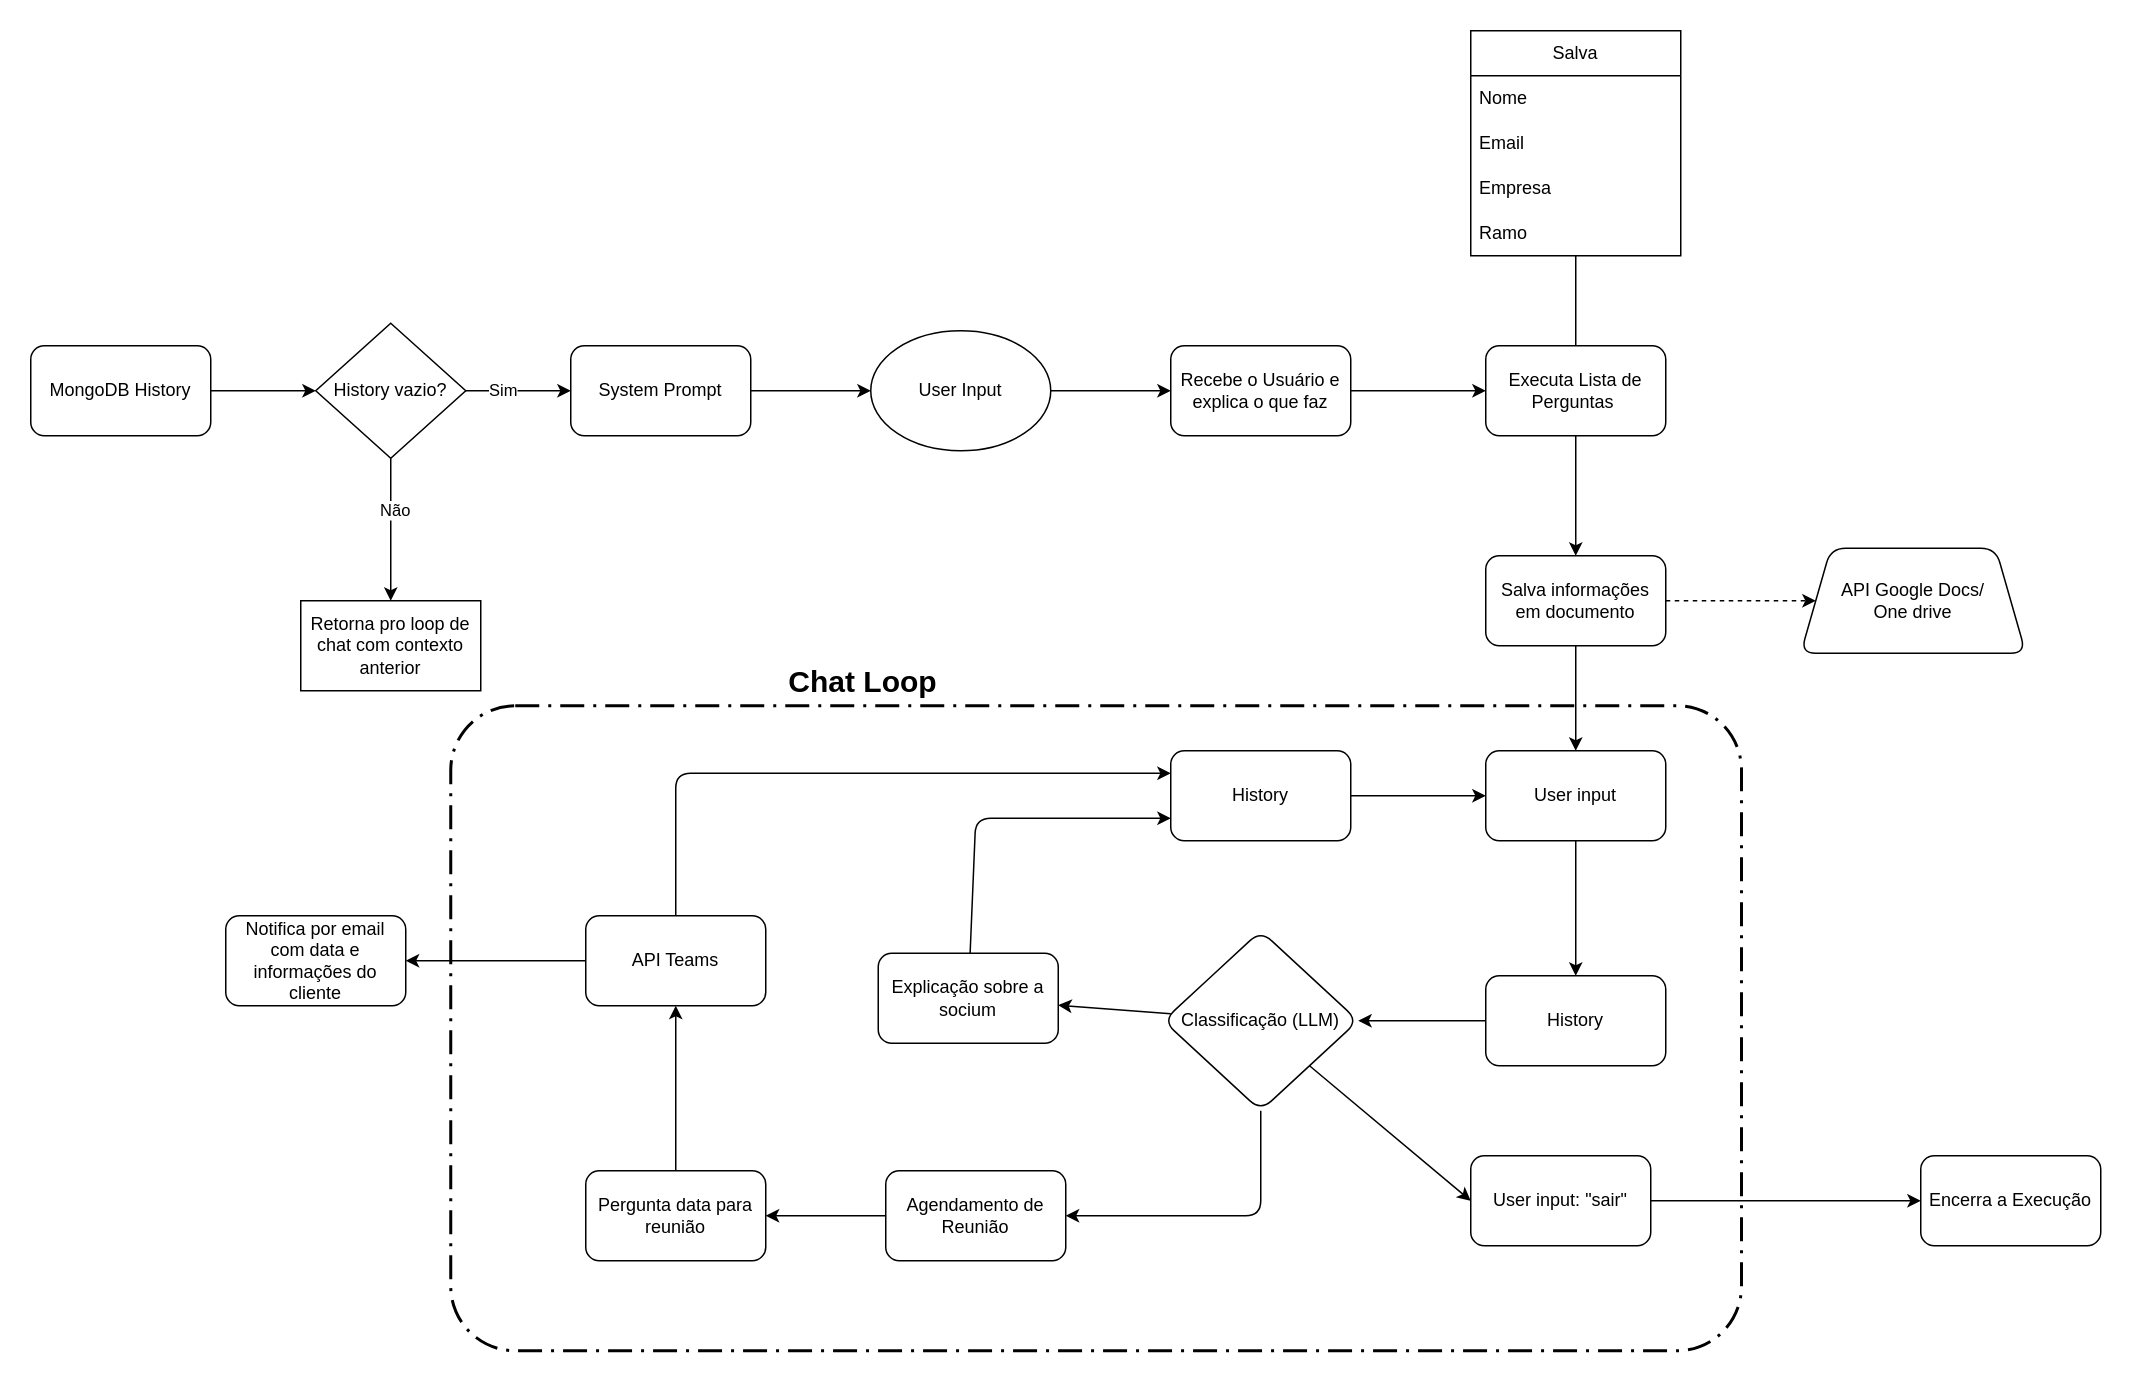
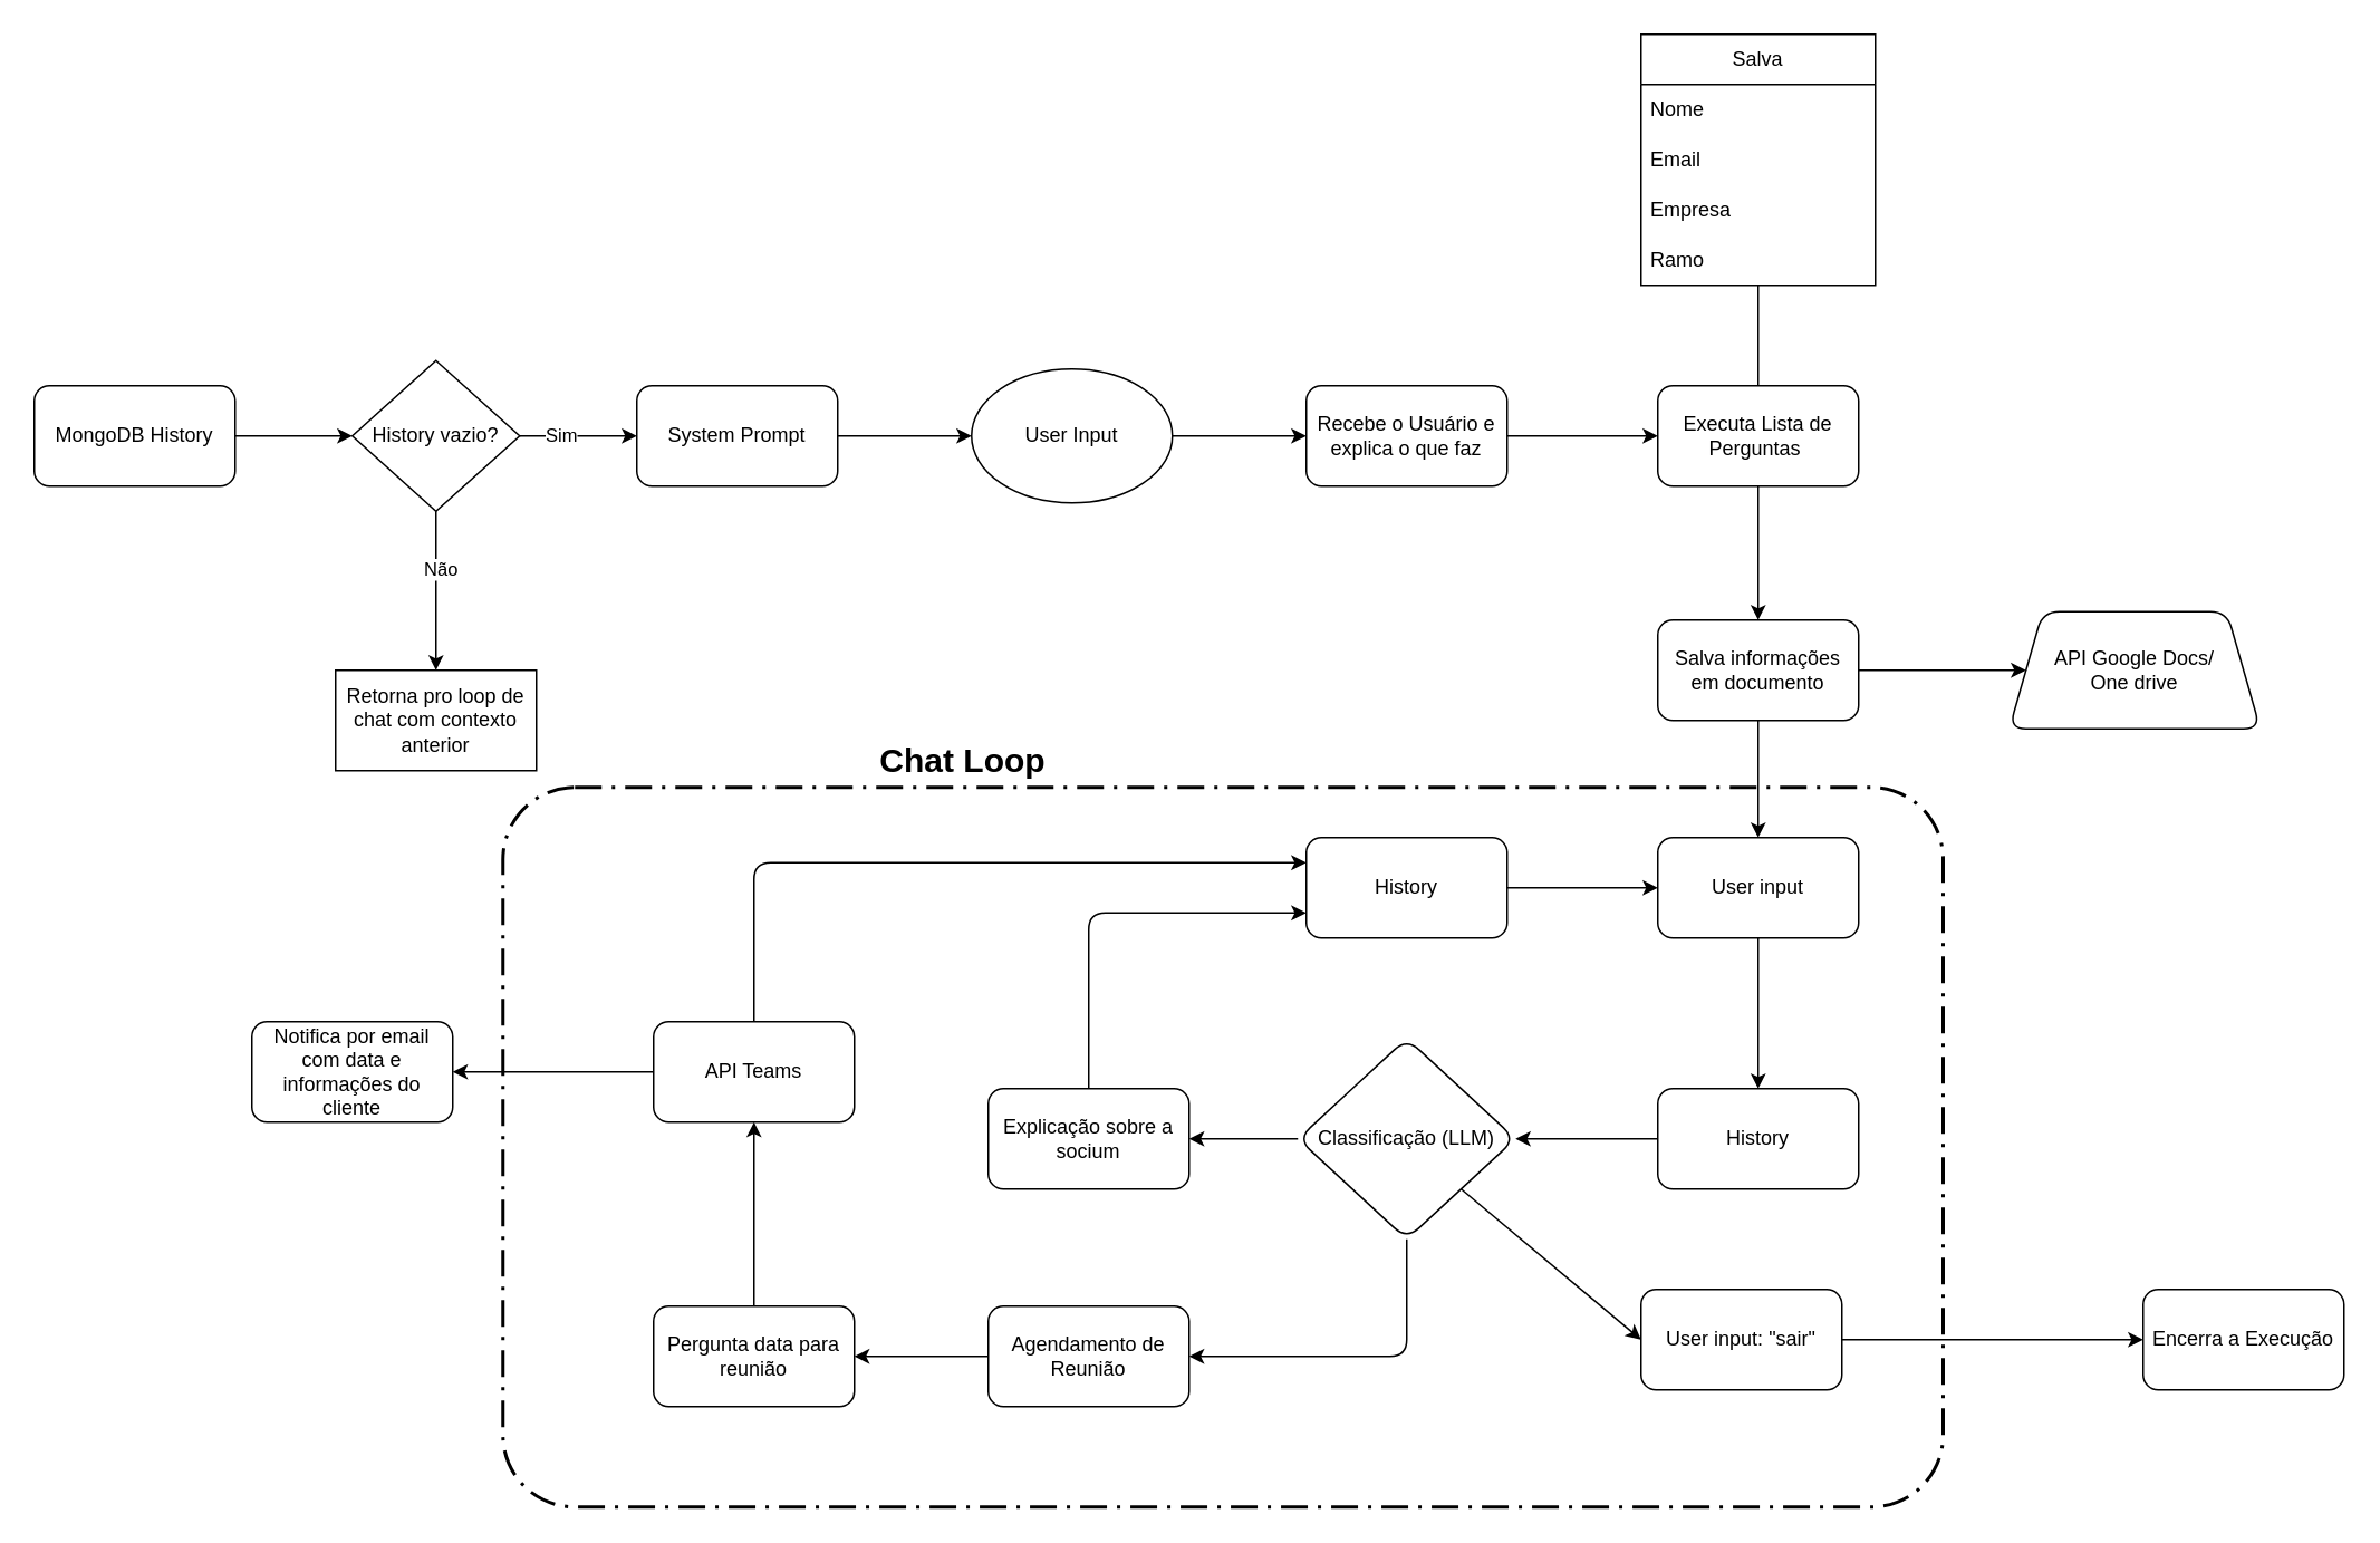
  <mxCell id="0" />
  <mxCell id="1" parent="0" />
  <mxCell id="2" value="" style="edgeStyle=none;html=1;" parent="1" source="3" target="10" edge="1"><mxGeometry relative="1" as="geometry" /></mxCell>
  <mxCell id="3" value="MongoDB History" style="rounded=1;whiteSpace=wrap;html=1;" parent="1" vertex="1"><mxGeometry x="20" y="230" width="120" height="60" as="geometry" /></mxCell>
  <mxCell id="4" value="" style="edgeStyle=none;html=1;" parent="1" source="5" target="13" edge="1"><mxGeometry relative="1" as="geometry" /></mxCell>
  <mxCell id="5" value="System Prompt" style="rounded=1;whiteSpace=wrap;html=1;" parent="1" vertex="1"><mxGeometry x="380" y="230" width="120" height="60" as="geometry" /></mxCell>
  <mxCell id="6" value="" style="edgeStyle=none;html=1;" parent="1" source="10" target="5" edge="1"><mxGeometry relative="1" as="geometry" /></mxCell>
  <mxCell id="7" value="Sim" style="edgeLabel;html=1;align=center;verticalAlign=middle;resizable=0;points=[];" parent="6" vertex="1" connectable="0"><mxGeometry x="-0.314" y="1" relative="1" as="geometry"><mxPoint as="offset" /></mxGeometry></mxCell>
  <mxCell id="8" value="" style="edgeStyle=none;html=1;" parent="1" source="10" target="11" edge="1"><mxGeometry relative="1" as="geometry" /></mxCell>
  <mxCell id="9" value="Não" style="edgeLabel;html=1;align=center;verticalAlign=middle;resizable=0;points=[];" parent="8" vertex="1" connectable="0"><mxGeometry x="-0.288" y="2" relative="1" as="geometry"><mxPoint as="offset" /></mxGeometry></mxCell>
  <mxCell id="10" value="History vazio?" style="rhombus;whiteSpace=wrap;html=1;" parent="1" vertex="1"><mxGeometry x="210" y="215" width="100" height="90" as="geometry" /></mxCell>
  <mxCell id="11" value="Retorna pro loop de chat com contexto anterior" style="whiteSpace=wrap;html=1;rounded=0;" parent="1" vertex="1"><mxGeometry x="200" y="400" width="120" height="60" as="geometry" /></mxCell>
  <mxCell id="12" value="" style="edgeStyle=none;html=1;" parent="1" source="13" target="15" edge="1"><mxGeometry relative="1" as="geometry" /></mxCell>
  <mxCell id="13" value="User Input" style="ellipse;whiteSpace=wrap;html=1;" parent="1" vertex="1"><mxGeometry x="580" y="220" width="120" height="80" as="geometry" /></mxCell>
  <mxCell id="14" value="" style="edgeStyle=none;html=1;" parent="1" source="15" target="18" edge="1"><mxGeometry relative="1" as="geometry" /></mxCell>
  <mxCell id="15" value="Recebe o Usuário e explica o que faz" style="rounded=1;whiteSpace=wrap;html=1;" parent="1" vertex="1"><mxGeometry x="780" y="230" width="120" height="60" as="geometry" /></mxCell>
  <mxCell id="16" value="" style="edgeStyle=none;html=1;endArrow=none;" parent="1" source="18" target="23" edge="1"><mxGeometry relative="1" as="geometry" /></mxCell>
  <mxCell id="17" value="" style="edgeStyle=none;html=1;" parent="1" source="18" target="26" edge="1"><mxGeometry relative="1" as="geometry" /></mxCell>
  <mxCell id="18" value="Executa Lista de Perguntas&amp;nbsp;" style="whiteSpace=wrap;html=1;rounded=1;" parent="1" vertex="1"><mxGeometry x="990" y="230" width="120" height="60" as="geometry" /></mxCell>
  <mxCell id="19" value="Salva" style="swimlane;fontStyle=0;childLayout=stackLayout;horizontal=1;startSize=30;horizontalStack=0;resizeParent=1;resizeParentMax=0;resizeLast=0;collapsible=1;marginBottom=0;whiteSpace=wrap;html=1;" parent="1" vertex="1"><mxGeometry x="980" y="20" width="140" height="150" as="geometry" /></mxCell>
  <mxCell id="20" value="Nome" style="text;strokeColor=none;fillColor=none;align=left;verticalAlign=middle;spacingLeft=4;spacingRight=4;overflow=hidden;points=[[0,0.5],[1,0.5]];portConstraint=eastwest;rotatable=0;whiteSpace=wrap;html=1;" parent="19" vertex="1"><mxGeometry y="30" width="140" height="30" as="geometry" /></mxCell>
  <mxCell id="21" value="Email" style="text;strokeColor=none;fillColor=none;align=left;verticalAlign=middle;spacingLeft=4;spacingRight=4;overflow=hidden;points=[[0,0.5],[1,0.5]];portConstraint=eastwest;rotatable=0;whiteSpace=wrap;html=1;" parent="19" vertex="1"><mxGeometry y="60" width="140" height="30" as="geometry" /></mxCell>
  <mxCell id="22" value="Empresa" style="text;strokeColor=none;fillColor=none;align=left;verticalAlign=middle;spacingLeft=4;spacingRight=4;overflow=hidden;points=[[0,0.5],[1,0.5]];portConstraint=eastwest;rotatable=0;whiteSpace=wrap;html=1;" parent="19" vertex="1"><mxGeometry y="90" width="140" height="30" as="geometry" /></mxCell>
  <mxCell id="23" value="Ramo" style="text;strokeColor=none;fillColor=none;align=left;verticalAlign=middle;spacingLeft=4;spacingRight=4;overflow=hidden;points=[[0,0.5],[1,0.5]];portConstraint=eastwest;rotatable=0;whiteSpace=wrap;html=1;" parent="19" vertex="1"><mxGeometry y="120" width="140" height="30" as="geometry" /></mxCell>
- <mxCell id="24" value="" style="edgeStyle=none;html=1;dashed=1;" parent="1" source="26" target="27" edge="1"><mxGeometry relative="1" as="geometry" /></mxCell>
+ <mxCell id="24" value="" style="edgeStyle=none;html=1;" parent="1" source="26" target="27" edge="1"><mxGeometry relative="1" as="geometry" /></mxCell>
  <mxCell id="25" value="" style="edgeStyle=none;html=1;" parent="1" source="26" target="31" edge="1"><mxGeometry relative="1" as="geometry" /></mxCell>
  <mxCell id="26" value="Salva informações em documento" style="whiteSpace=wrap;html=1;rounded=1;" parent="1" vertex="1"><mxGeometry x="990" y="370" width="120" height="60" as="geometry" /></mxCell>
  <mxCell id="27" value="API Google Docs/&lt;div&gt;One drive&lt;/div&gt;" style="shape=trapezoid;perimeter=trapezoidPerimeter;whiteSpace=wrap;html=1;fixedSize=1;rounded=1;" parent="1" vertex="1"><mxGeometry x="1200" y="365" width="150" height="70" as="geometry" /></mxCell>
  <mxCell id="28" value="" style="rounded=1;arcSize=10;dashed=1;fillColor=none;gradientColor=none;dashPattern=8 3 1 3;strokeWidth=2;" parent="1" vertex="1"><mxGeometry x="300" y="470" width="860.5" height="430" as="geometry" /></mxCell>
  <mxCell id="29" value="Chat Loop" style="text;html=1;align=center;verticalAlign=middle;whiteSpace=wrap;rounded=0;fontSize=20;fontStyle=1" parent="1" vertex="1"><mxGeometry x="510" y="420" width="130" height="65" as="geometry" /></mxCell>
  <mxCell id="30" value="" style="edgeStyle=none;html=1;" edge="1" parent="1" source="31" target="41"><mxGeometry relative="1" as="geometry" /></mxCell>
  <mxCell id="31" value="User input" style="rounded=1;whiteSpace=wrap;html=1;" parent="1" vertex="1"><mxGeometry x="990" y="500" width="120" height="60" as="geometry" /></mxCell>
  <mxCell id="32" value="" style="edgeStyle=none;html=1;" parent="1" source="35" target="37" edge="1"><mxGeometry relative="1" as="geometry" /></mxCell>
  <mxCell id="33" value="" style="edgeStyle=none;html=1;" parent="1" source="35" target="39" edge="1"><mxGeometry relative="1" as="geometry"><Array as="points"><mxPoint x="840" y="810" /></Array></mxGeometry></mxCell>
  <mxCell id="34" style="edgeStyle=none;html=1;exitX=1;exitY=1;exitDx=0;exitDy=0;entryX=0;entryY=0.5;entryDx=0;entryDy=0;" edge="1" parent="1" source="35" target="50"><mxGeometry relative="1" as="geometry" /></mxCell>
  <mxCell id="35" value="Classificação (LLM)" style="rhombus;whiteSpace=wrap;html=1;rounded=1;" parent="1" vertex="1"><mxGeometry x="775" y="620" width="130" height="120" as="geometry" /></mxCell>
  <mxCell id="36" value="" style="edgeStyle=none;html=1;entryX=0;entryY=0.75;entryDx=0;entryDy=0;" edge="1" parent="1" source="37" target="43"><mxGeometry relative="1" as="geometry"><Array as="points"><mxPoint x="650" y="545" /></Array></mxGeometry></mxCell>
- <mxCell id="37" value="Explicação sobre a socium" style="whiteSpace=wrap;html=1;rounded=1;" parent="1" vertex="1"><mxGeometry x="585" y="635" width="120" height="60" as="geometry" /></mxCell>
+ <mxCell id="37" value="Explicação sobre a socium" style="whiteSpace=wrap;html=1;rounded=1;" parent="1" vertex="1"><mxGeometry x="590" y="650" width="120" height="60" as="geometry" /></mxCell>
  <mxCell id="38" value="" style="edgeStyle=none;html=1;" edge="1" parent="1" source="39" target="48"><mxGeometry relative="1" as="geometry" /></mxCell>
  <mxCell id="39" value="Agendamento de Reunião" style="whiteSpace=wrap;html=1;rounded=1;" parent="1" vertex="1"><mxGeometry x="590" y="780" width="120" height="60" as="geometry" /></mxCell>
  <mxCell id="40" value="" style="edgeStyle=none;html=1;" edge="1" parent="1" source="41" target="35"><mxGeometry relative="1" as="geometry" /></mxCell>
  <mxCell id="41" value="History" style="whiteSpace=wrap;html=1;rounded=1;" vertex="1" parent="1"><mxGeometry x="990" y="650" width="120" height="60" as="geometry" /></mxCell>
  <mxCell id="42" value="" style="edgeStyle=none;html=1;" edge="1" parent="1" source="43" target="31"><mxGeometry relative="1" as="geometry" /></mxCell>
  <mxCell id="43" value="History" style="whiteSpace=wrap;html=1;rounded=1;" vertex="1" parent="1"><mxGeometry x="780" y="500" width="120" height="60" as="geometry" /></mxCell>
  <mxCell id="44" style="edgeStyle=none;html=1;entryX=0;entryY=0.25;entryDx=0;entryDy=0;" edge="1" parent="1" source="46" target="43"><mxGeometry relative="1" as="geometry"><Array as="points"><mxPoint x="450" y="515" /></Array></mxGeometry></mxCell>
  <mxCell id="45" value="" style="edgeStyle=none;html=1;" edge="1" parent="1" source="46" target="52"><mxGeometry relative="1" as="geometry" /></mxCell>
  <mxCell id="46" value="API Teams" style="rounded=1;whiteSpace=wrap;html=1;" vertex="1" parent="1"><mxGeometry x="390" y="610" width="120" height="60" as="geometry" /></mxCell>
  <mxCell id="47" value="" style="edgeStyle=none;html=1;" edge="1" parent="1" source="48" target="46"><mxGeometry relative="1" as="geometry" /></mxCell>
  <mxCell id="48" value="Pergunta data para reunião" style="whiteSpace=wrap;html=1;rounded=1;" vertex="1" parent="1"><mxGeometry x="390" y="780" width="120" height="60" as="geometry" /></mxCell>
  <mxCell id="49" value="" style="edgeStyle=none;html=1;" edge="1" parent="1" source="50" target="51"><mxGeometry relative="1" as="geometry" /></mxCell>
  <mxCell id="50" value="User input: &quot;sair&quot;" style="rounded=1;whiteSpace=wrap;html=1;" vertex="1" parent="1"><mxGeometry x="980" y="770" width="120" height="60" as="geometry" /></mxCell>
  <mxCell id="51" value="Encerra a Execução" style="whiteSpace=wrap;html=1;rounded=1;" vertex="1" parent="1"><mxGeometry x="1280" y="770" width="120" height="60" as="geometry" /></mxCell>
  <mxCell id="52" value="Notifica por email com data e informações do cliente" style="whiteSpace=wrap;html=1;rounded=1;" vertex="1" parent="1"><mxGeometry x="150" y="610" width="120" height="60" as="geometry" /></mxCell>
